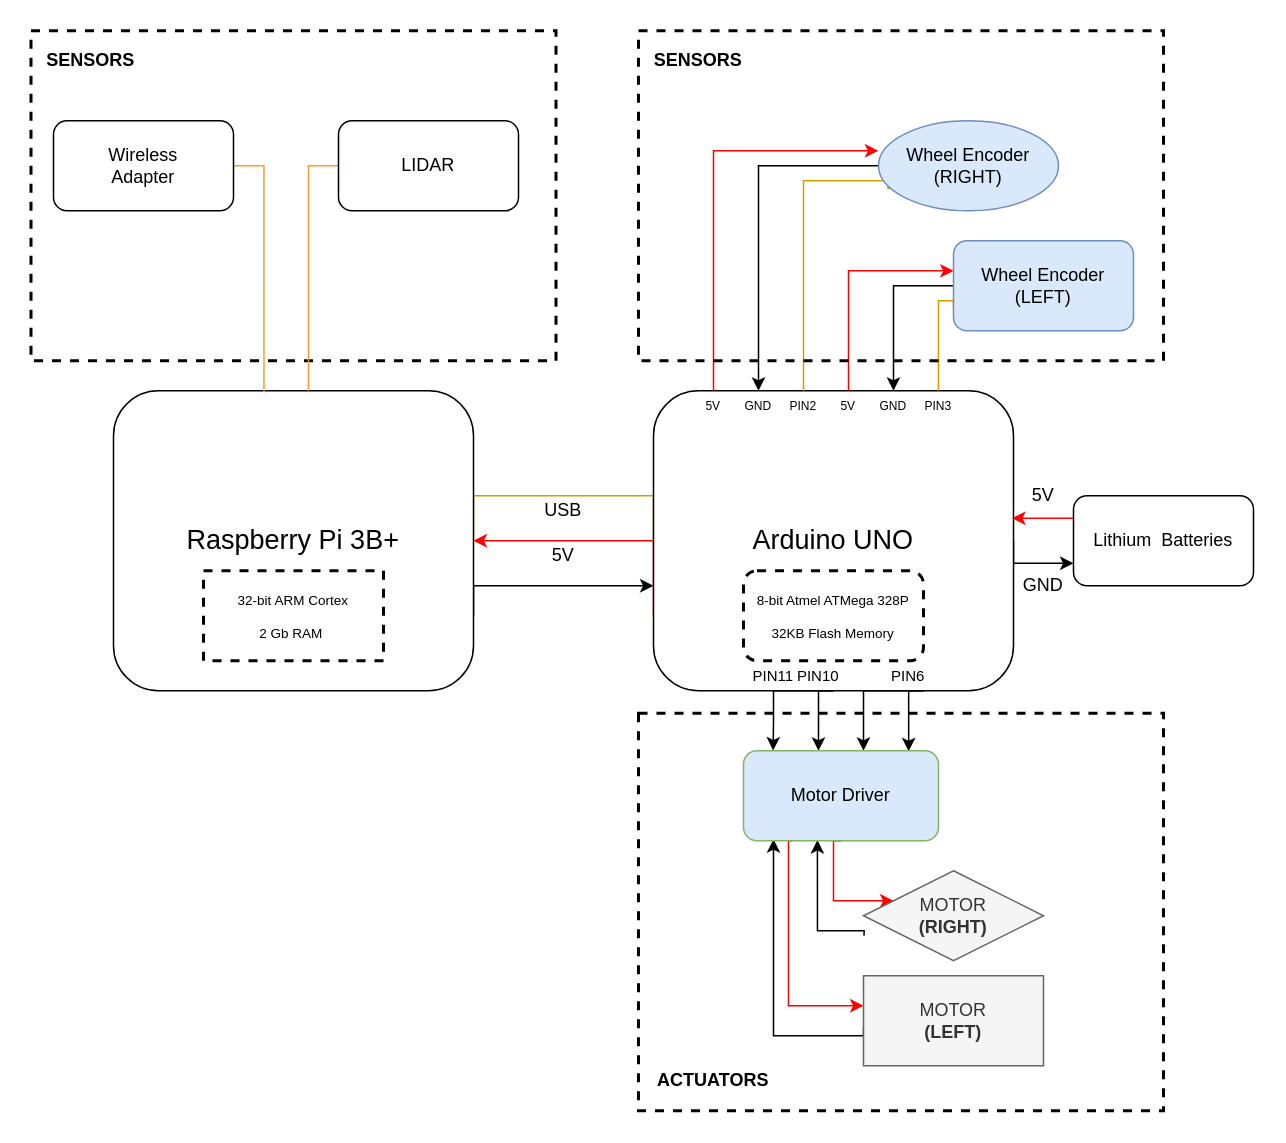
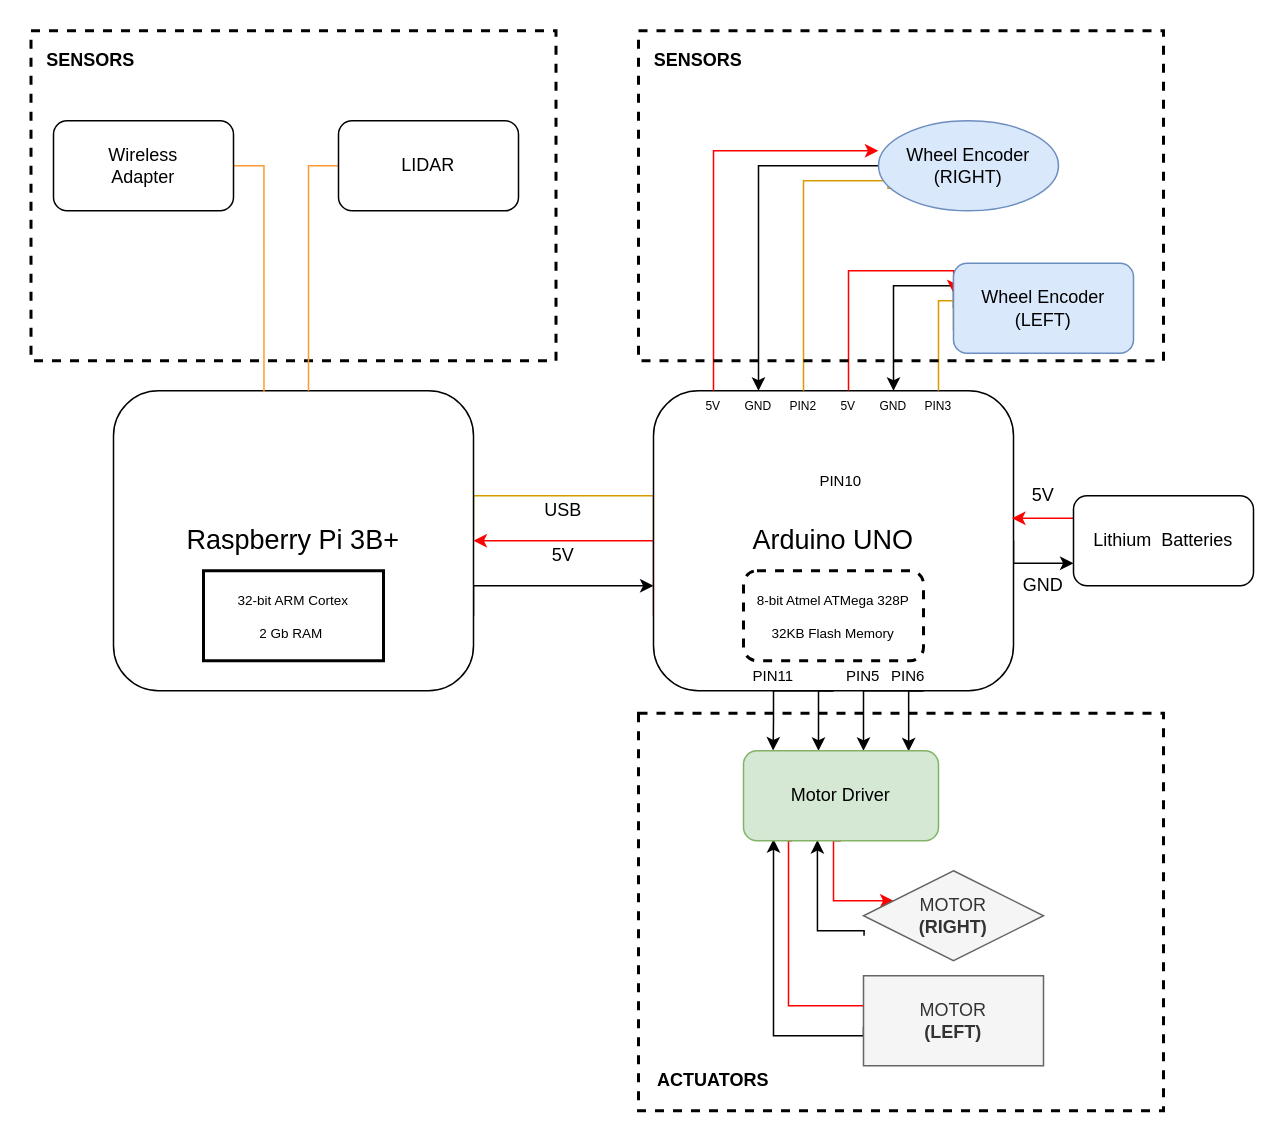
  <mxCell id="0" />
  <mxCell id="1" parent="0" />
  <mxCell id="2" value="" style="rounded=0;whiteSpace=wrap;html=1;fontSize=8;fillColor=none;dashed=1;strokeWidth=2;" vertex="1" parent="1"><mxGeometry x="425" y="475" width="350" height="265" as="geometry" /></mxCell>
  <mxCell id="3" value="" style="rounded=0;whiteSpace=wrap;html=1;fontSize=8;fillColor=none;dashed=1;strokeWidth=2;" vertex="1" parent="1"><mxGeometry x="20" y="20" width="350" height="220" as="geometry" /></mxCell>
  <mxCell id="4" style="edgeStyle=orthogonalEdgeStyle;rounded=0;orthogonalLoop=1;jettySize=auto;html=1;exitX=1;exitY=0.5;exitDx=0;exitDy=0;entryX=0;entryY=0.5;entryDx=0;entryDy=0;endArrow=none;endFill=0;fillColor=#ffe6cc;strokeColor=#d79b00;" parent="1" source="6" target="13" edge="1"><mxGeometry relative="1" as="geometry"><Array as="points"><mxPoint x="315" y="330" /><mxPoint x="435" y="330" /></Array></mxGeometry></mxCell>
  <mxCell id="5" style="edgeStyle=orthogonalEdgeStyle;rounded=0;orthogonalLoop=1;jettySize=auto;html=1;exitX=1;exitY=0.75;exitDx=0;exitDy=0;entryX=0;entryY=0.65;entryDx=0;entryDy=0;endArrow=classic;endFill=1;strokeColor=#000000;entryPerimeter=0;" parent="1" source="6" target="13" edge="1"><mxGeometry relative="1" as="geometry"><Array as="points"><mxPoint x="315" y="390" /></Array></mxGeometry></mxCell>
  <mxCell id="6" value="Raspberry Pi 3B+" style="rounded=1;whiteSpace=wrap;html=1;fontSize=18;" parent="1" vertex="1"><mxGeometry x="75" y="260" width="240" height="200" as="geometry" /></mxCell>
  <mxCell id="7" style="edgeStyle=orthogonalEdgeStyle;rounded=0;orthogonalLoop=1;jettySize=auto;html=1;exitX=0;exitY=0.75;exitDx=0;exitDy=0;endArrow=classic;endFill=1;fillColor=#f8cecc;strokeColor=#FF0000;" parent="1" source="13" edge="1"><mxGeometry relative="1" as="geometry"><mxPoint x="315" y="360" as="targetPoint" /><Array as="points"><mxPoint x="435" y="360" /><mxPoint x="315" y="360" /></Array></mxGeometry></mxCell>
  <mxCell id="8" style="edgeStyle=orthogonalEdgeStyle;rounded=0;orthogonalLoop=1;jettySize=auto;html=1;exitX=0.75;exitY=1;exitDx=0;exitDy=0;endArrow=classic;endFill=1;strokeColor=#000000;" parent="1" source="13" target="28" edge="1"><mxGeometry relative="1" as="geometry"><Array as="points"><mxPoint x="575" y="460" /></Array></mxGeometry></mxCell>
  <mxCell id="9" style="edgeStyle=orthogonalEdgeStyle;rounded=0;orthogonalLoop=1;jettySize=auto;html=1;exitX=0.5;exitY=1;exitDx=0;exitDy=0;startArrow=none;startFill=0;endArrow=classic;endFill=1;strokeColor=#000000;" parent="1" source="13" target="28" edge="1"><mxGeometry relative="1" as="geometry"><Array as="points"><mxPoint x="545" y="460" /></Array></mxGeometry></mxCell>
  <mxCell id="10" style="edgeStyle=orthogonalEdgeStyle;rounded=0;orthogonalLoop=1;jettySize=auto;html=1;exitX=0.5;exitY=1;exitDx=0;exitDy=0;entryX=0.152;entryY=-0.003;entryDx=0;entryDy=0;entryPerimeter=0;startArrow=none;startFill=0;endArrow=classic;endFill=1;strokeColor=#000000;" parent="1" source="13" target="28" edge="1"><mxGeometry relative="1" as="geometry"><Array as="points"><mxPoint x="515" y="460" /><mxPoint x="515" y="480" /></Array></mxGeometry></mxCell>
  <mxCell id="11" style="edgeStyle=orthogonalEdgeStyle;rounded=0;orthogonalLoop=1;jettySize=auto;html=1;exitX=0.75;exitY=1;exitDx=0;exitDy=0;entryX=0.847;entryY=0.006;entryDx=0;entryDy=0;entryPerimeter=0;" edge="1" parent="1" source="13" target="28"><mxGeometry relative="1" as="geometry"><Array as="points"><mxPoint x="605" y="460" /></Array></mxGeometry></mxCell>
  <mxCell id="12" style="edgeStyle=orthogonalEdgeStyle;rounded=0;orthogonalLoop=1;jettySize=auto;html=1;exitX=1;exitY=0.5;exitDx=0;exitDy=0;entryX=0;entryY=0.75;entryDx=0;entryDy=0;startArrow=none;startFill=0;endArrow=classic;endFill=1;strokeColor=#000000;fontSize=8;" edge="1" parent="1" source="13" target="47"><mxGeometry relative="1" as="geometry"><Array as="points"><mxPoint x="675" y="375" /></Array></mxGeometry></mxCell>
  <mxCell id="13" value="Arduino UNO" style="rounded=1;whiteSpace=wrap;html=1;fontSize=18;" parent="1" vertex="1"><mxGeometry x="435" y="260" width="240" height="200" as="geometry" /></mxCell>
  <mxCell id="14" style="edgeStyle=orthogonalEdgeStyle;rounded=0;orthogonalLoop=1;jettySize=auto;html=1;exitX=0;exitY=0.5;exitDx=0;exitDy=0;entryX=0.5;entryY=0;entryDx=0;entryDy=0;" parent="1" source="17" target="45" edge="1"><mxGeometry relative="1" as="geometry"><mxPoint x="605" y="260" as="targetPoint" /><Array as="points"><mxPoint x="595" y="190" /></Array></mxGeometry></mxCell>
  <mxCell id="15" style="edgeStyle=orthogonalEdgeStyle;rounded=0;orthogonalLoop=1;jettySize=auto;html=1;exitX=0.001;exitY=0.334;exitDx=0;exitDy=0;startArrow=classic;startFill=1;endArrow=none;endFill=0;strokeColor=#FF0000;exitPerimeter=0;entryX=0.5;entryY=0;entryDx=0;entryDy=0;" parent="1" source="17" target="43" edge="1"><mxGeometry relative="1" as="geometry"><Array as="points"><mxPoint x="565" y="180" /></Array><mxPoint x="585" y="260" as="targetPoint" /></mxGeometry></mxCell>
  <mxCell id="16" style="edgeStyle=orthogonalEdgeStyle;rounded=0;orthogonalLoop=1;jettySize=auto;html=1;exitX=0;exitY=0.75;exitDx=0;exitDy=0;startArrow=none;startFill=0;endArrow=none;endFill=0;strokeColor=#d79b00;fillColor=#ffe6cc;" parent="1" source="17" edge="1"><mxGeometry relative="1" as="geometry"><mxPoint x="625" y="260" as="targetPoint" /><Array as="points"><mxPoint x="635" y="200" /><mxPoint x="625" y="200" /></Array></mxGeometry></mxCell>
- <mxCell id="17" value="Wheel Encoder&lt;br&gt;(LEFT)" style="rounded=1;whiteSpace=wrap;html=1;fillColor=#dae8fc;strokeColor=#6c8ebf;" parent="1" vertex="1"><mxGeometry x="635" y="160" width="120" height="60" as="geometry" /></mxCell>
+ <mxCell id="17" value="Wheel Encoder&lt;br&gt;(LEFT)" style="rounded=1;whiteSpace=wrap;html=1;fillColor=#dae8fc;strokeColor=#6c8ebf;" parent="1" vertex="1"><mxGeometry x="635" y="175" width="120" height="60" as="geometry" /></mxCell>
  <mxCell id="18" style="edgeStyle=orthogonalEdgeStyle;rounded=0;orthogonalLoop=1;jettySize=auto;html=1;endArrow=classic;endFill=1;strokeColor=#000000;entryX=0.5;entryY=0;entryDx=0;entryDy=0;" parent="1" source="21" target="44" edge="1"><mxGeometry relative="1" as="geometry"><Array as="points"><mxPoint x="505" y="110" /></Array><mxPoint x="545" y="260" as="targetPoint" /></mxGeometry></mxCell>
  <mxCell id="19" style="edgeStyle=orthogonalEdgeStyle;rounded=0;orthogonalLoop=1;jettySize=auto;html=1;exitX=0;exitY=0.75;exitDx=0;exitDy=0;startArrow=none;startFill=0;endArrow=none;endFill=0;strokeColor=#d79b00;fillColor=#ffe6cc;entryX=0.5;entryY=0;entryDx=0;entryDy=0;" parent="1" source="21" target="41" edge="1"><mxGeometry relative="1" as="geometry"><Array as="points"><mxPoint x="595" y="125" /><mxPoint x="595" y="120" /><mxPoint x="535" y="120" /></Array><mxPoint x="565" y="260" as="targetPoint" /></mxGeometry></mxCell>
  <mxCell id="20" style="edgeStyle=orthogonalEdgeStyle;rounded=0;orthogonalLoop=1;jettySize=auto;html=1;exitX=-0.001;exitY=0.333;exitDx=0;exitDy=0;startArrow=classic;startFill=1;endArrow=none;endFill=0;strokeColor=#FF0000;exitPerimeter=0;" parent="1" source="21" target="13" edge="1"><mxGeometry relative="1" as="geometry"><Array as="points"><mxPoint x="475" y="100" /></Array></mxGeometry></mxCell>
  <mxCell id="21" value="Wheel Encoder&lt;br&gt;(RIGHT)" style="ellipse;whiteSpace=wrap;html=1;fillColor=#dae8fc;strokeColor=#6c8ebf;" parent="1" vertex="1"><mxGeometry x="585" y="80" width="120" height="60" as="geometry" /></mxCell>
  <mxCell id="22" style="edgeStyle=orthogonalEdgeStyle;rounded=0;orthogonalLoop=1;jettySize=auto;html=1;exitX=0;exitY=0.5;exitDx=0;exitDy=0;strokeColor=#FF9933;endArrow=none;endFill=0;" parent="1" source="23" edge="1"><mxGeometry relative="1" as="geometry"><mxPoint x="205" y="260" as="targetPoint" /><Array as="points"><mxPoint x="205" y="110" /><mxPoint x="205" y="260" /></Array></mxGeometry></mxCell>
  <mxCell id="23" value="LIDAR" style="rounded=1;whiteSpace=wrap;html=1;" parent="1" vertex="1"><mxGeometry x="225" y="80" width="120" height="60" as="geometry" /></mxCell>
  <mxCell id="24" style="edgeStyle=orthogonalEdgeStyle;rounded=0;orthogonalLoop=1;jettySize=auto;html=1;exitX=0.5;exitY=1;exitDx=0;exitDy=0;endArrow=classic;endFill=1;strokeColor=#FF0000;" parent="1" source="28" target="35" edge="1"><mxGeometry relative="1" as="geometry"><Array as="points"><mxPoint x="555" y="600" /></Array></mxGeometry></mxCell>
- <mxCell id="25" style="edgeStyle=orthogonalEdgeStyle;rounded=0;orthogonalLoop=1;jettySize=auto;html=1;exitX=0.25;exitY=1;exitDx=0;exitDy=0;endArrow=classic;endFill=1;strokeColor=#FF0000;" parent="1" source="28" target="34" edge="1"><mxGeometry relative="1" as="geometry"><Array as="points"><mxPoint x="525" y="670" /></Array></mxGeometry></mxCell>
+ <mxCell id="25" style="edgeStyle=orthogonalEdgeStyle;rounded=0;orthogonalLoop=1;jettySize=auto;html=1;exitX=0.25;exitY=1;exitDx=0;exitDy=0;endArrow=none;endFill=1;strokeColor=#FF0000;" parent="1" source="28" target="34" edge="1"><mxGeometry relative="1" as="geometry"><Array as="points"><mxPoint x="525" y="670" /></Array></mxGeometry></mxCell>
  <mxCell id="26" style="edgeStyle=orthogonalEdgeStyle;rounded=0;orthogonalLoop=1;jettySize=auto;html=1;entryX=0;entryY=0.568;entryDx=0;entryDy=0;endArrow=none;endFill=0;strokeColor=#000000;startArrow=classic;startFill=1;entryPerimeter=0;" parent="1" target="34" edge="1"><mxGeometry relative="1" as="geometry"><mxPoint x="515" y="559" as="sourcePoint" /><Array as="points"><mxPoint x="515" y="690" /><mxPoint x="575" y="690" /></Array></mxGeometry></mxCell>
  <mxCell id="27" style="edgeStyle=orthogonalEdgeStyle;rounded=0;orthogonalLoop=1;jettySize=auto;html=1;exitX=0.379;exitY=0.992;exitDx=0;exitDy=0;entryX=0.003;entryY=0.722;entryDx=0;entryDy=0;entryPerimeter=0;startArrow=classic;startFill=1;endArrow=none;endFill=0;strokeColor=#000000;exitPerimeter=0;" parent="1" source="28" target="35" edge="1"><mxGeometry relative="1" as="geometry"><Array as="points"><mxPoint x="544" y="620" /><mxPoint x="575" y="620" /></Array></mxGeometry></mxCell>
- <mxCell id="28" value="Motor Driver" style="rounded=1;whiteSpace=wrap;html=1;fillColor=#dae8fc;strokeColor=#82b366;" parent="1" vertex="1"><mxGeometry x="495" y="500" width="130" height="60" as="geometry" /></mxCell>
+ <mxCell id="28" value="Motor Driver" style="rounded=1;whiteSpace=wrap;html=1;fillColor=#d5e8d4;strokeColor=#82b366;" parent="1" vertex="1"><mxGeometry x="495" y="500" width="130" height="60" as="geometry" /></mxCell>
  <mxCell id="29" style="edgeStyle=orthogonalEdgeStyle;rounded=0;orthogonalLoop=1;jettySize=auto;html=1;exitX=1;exitY=0.5;exitDx=0;exitDy=0;entryX=0.418;entryY=0.005;entryDx=0;entryDy=0;entryPerimeter=0;strokeColor=#FF9933;endArrow=none;endFill=0;" parent="1" source="30" target="6" edge="1"><mxGeometry relative="1" as="geometry" /></mxCell>
  <mxCell id="30" value="Wireless&lt;br&gt;Adapter" style="rounded=1;whiteSpace=wrap;html=1;" parent="1" vertex="1"><mxGeometry x="35" y="80" width="120" height="60" as="geometry" /></mxCell>
  <mxCell id="31" value="5V" style="text;html=1;strokeColor=none;fillColor=none;align=center;verticalAlign=middle;whiteSpace=wrap;rounded=0;" parent="1" vertex="1"><mxGeometry x="355" y="360" width="40" height="20" as="geometry" /></mxCell>
  <mxCell id="32" value="GND" style="text;html=1;strokeColor=none;fillColor=none;align=center;verticalAlign=middle;whiteSpace=wrap;rounded=0;" parent="1" vertex="1"><mxGeometry x="675" y="380" width="40" height="20" as="geometry" /></mxCell>
  <mxCell id="33" value="USB" style="text;html=1;strokeColor=none;fillColor=none;align=center;verticalAlign=middle;whiteSpace=wrap;rounded=0;" parent="1" vertex="1"><mxGeometry x="355" y="330" width="40" height="20" as="geometry" /></mxCell>
  <mxCell id="34" value="MOTOR&lt;br&gt;&lt;b&gt;(LEFT)&lt;/b&gt;" style="whiteSpace=wrap;html=1;fillColor=#f5f5f5;strokeColor=#666666;fontColor=#333333;rounded=0;" parent="1" vertex="1"><mxGeometry x="575" y="650" width="120" height="60" as="geometry" /></mxCell>
  <mxCell id="35" value="MOTOR&lt;br&gt;&lt;b&gt;(RIGHT)&lt;/b&gt;" style="rhombus;whiteSpace=wrap;html=1;fillColor=#f5f5f5;strokeColor=#666666;fontColor=#333333;" parent="1" vertex="1"><mxGeometry x="575" y="580" width="120" height="60" as="geometry" /></mxCell>
+ <mxCell id="36" value="PIN5" style="text;html=1;strokeColor=none;fillColor=none;align=center;verticalAlign=middle;whiteSpace=wrap;rounded=0;fontSize=10;" vertex="1" parent="1"><mxGeometry x="565" y="440" width="20" height="20" as="geometry" /></mxCell>
  <mxCell id="37" value="PIN6" style="text;html=1;strokeColor=none;fillColor=none;align=center;verticalAlign=middle;whiteSpace=wrap;rounded=0;fontSize=10;" vertex="1" parent="1"><mxGeometry x="595" y="440" width="20" height="20" as="geometry" /></mxCell>
  <mxCell id="38" value="PIN11" style="text;html=1;strokeColor=none;fillColor=none;align=center;verticalAlign=middle;whiteSpace=wrap;rounded=0;fontSize=10;" vertex="1" parent="1"><mxGeometry x="505" y="440" width="20" height="20" as="geometry" /></mxCell>
- <mxCell id="39" value="PIN10" style="text;html=1;strokeColor=none;fillColor=none;align=center;verticalAlign=middle;whiteSpace=wrap;rounded=0;fontSize=10;" vertex="1" parent="1"><mxGeometry x="535" y="440" width="20" height="20" as="geometry" /></mxCell>
+ <mxCell id="39" value="PIN10" style="text;html=1;strokeColor=none;fillColor=none;align=center;verticalAlign=middle;whiteSpace=wrap;rounded=0;fontSize=10;" vertex="1" parent="1"><mxGeometry x="550" y="310" width="20" height="20" as="geometry" /></mxCell>
  <mxCell id="40" value="PIN3" style="text;html=1;strokeColor=none;fillColor=none;align=center;verticalAlign=middle;whiteSpace=wrap;rounded=0;fontSize=8;" vertex="1" parent="1"><mxGeometry x="615" y="260" width="20" height="20" as="geometry" /></mxCell>
  <mxCell id="41" value="PIN2" style="text;html=1;strokeColor=none;fillColor=none;align=center;verticalAlign=middle;whiteSpace=wrap;rounded=0;fontSize=8;" vertex="1" parent="1"><mxGeometry x="525" y="260" width="20" height="20" as="geometry" /></mxCell>
  <mxCell id="42" value="5V" style="text;html=1;strokeColor=none;fillColor=none;align=center;verticalAlign=middle;whiteSpace=wrap;rounded=0;fontSize=8;" vertex="1" parent="1"><mxGeometry x="465" y="260" width="20" height="20" as="geometry" /></mxCell>
  <mxCell id="43" value="5V" style="text;html=1;strokeColor=none;fillColor=none;align=center;verticalAlign=middle;whiteSpace=wrap;rounded=0;fontSize=8;" vertex="1" parent="1"><mxGeometry x="555" y="260" width="20" height="20" as="geometry" /></mxCell>
  <mxCell id="44" value="GND" style="text;html=1;strokeColor=none;fillColor=none;align=center;verticalAlign=middle;whiteSpace=wrap;rounded=0;fontSize=8;" vertex="1" parent="1"><mxGeometry x="495" y="260" width="20" height="20" as="geometry" /></mxCell>
  <mxCell id="45" value="GND" style="text;html=1;strokeColor=none;fillColor=none;align=center;verticalAlign=middle;whiteSpace=wrap;rounded=0;fontSize=8;" vertex="1" parent="1"><mxGeometry x="585" y="260" width="20" height="20" as="geometry" /></mxCell>
  <mxCell id="46" style="edgeStyle=orthogonalEdgeStyle;rounded=0;orthogonalLoop=1;jettySize=auto;html=1;exitX=0;exitY=0.25;exitDx=0;exitDy=0;entryX=0.996;entryY=0.425;entryDx=0;entryDy=0;entryPerimeter=0;startArrow=none;startFill=0;endArrow=classic;endFill=1;strokeColor=#FF0000;fontSize=8;" edge="1" parent="1" source="47" target="13"><mxGeometry relative="1" as="geometry" /></mxCell>
  <mxCell id="47" value="&lt;font style=&quot;font-size: 12px&quot;&gt;Lithium &amp;nbsp;Batteries&lt;/font&gt;" style="rounded=1;whiteSpace=wrap;html=1;fontSize=8;" vertex="1" parent="1"><mxGeometry x="715" y="330" width="120" height="60" as="geometry" /></mxCell>
  <mxCell id="48" value="5V" style="text;html=1;strokeColor=none;fillColor=none;align=center;verticalAlign=middle;whiteSpace=wrap;rounded=0;" vertex="1" parent="1"><mxGeometry x="675" y="320" width="40" height="20" as="geometry" /></mxCell>
  <mxCell id="49" value="" style="rounded=0;whiteSpace=wrap;html=1;fontSize=8;fillColor=none;dashed=1;strokeWidth=2;" vertex="1" parent="1"><mxGeometry x="425" y="20" width="350" height="220" as="geometry" /></mxCell>
  <mxCell id="50" value="&lt;font style=&quot;font-size: 12px&quot;&gt;&lt;b&gt;SENSORS&lt;/b&gt;&lt;/font&gt;" style="text;html=1;strokeColor=none;fillColor=none;align=center;verticalAlign=middle;whiteSpace=wrap;rounded=0;dashed=1;fontSize=8;" vertex="1" parent="1"><mxGeometry x="445" y="30" width="40" height="20" as="geometry" /></mxCell>
  <mxCell id="51" value="&lt;font style=&quot;font-size: 12px&quot;&gt;&lt;b&gt;SENSORS&lt;/b&gt;&lt;/font&gt;" style="text;html=1;strokeColor=none;fillColor=none;align=center;verticalAlign=middle;whiteSpace=wrap;rounded=0;dashed=1;fontSize=8;" vertex="1" parent="1"><mxGeometry x="40" y="30" width="40" height="20" as="geometry" /></mxCell>
  <mxCell id="52" value="&lt;font style=&quot;font-size: 9px&quot;&gt;8-bit Atmel ATMega 328P&lt;br&gt;32KB Flash Memory&lt;br&gt;&lt;/font&gt;" style="whiteSpace=wrap;html=1;dashed=1;strokeWidth=2;fillColor=none;fontSize=18;verticalAlign=top;rounded=1;" vertex="1" parent="1"><mxGeometry x="495" y="380" width="120" height="60" as="geometry" /></mxCell>
- <mxCell id="53" value="&lt;font style=&quot;font-size: 9px&quot;&gt;32-bit ARM Cortex&lt;br&gt;2 Gb RAM&amp;nbsp;&lt;br&gt;&lt;/font&gt;" style="rounded=0;whiteSpace=wrap;html=1;dashed=1;strokeWidth=2;fillColor=none;fontSize=18;verticalAlign=top;" vertex="1" parent="1"><mxGeometry x="135" y="380" width="120" height="60" as="geometry" /></mxCell>
+ <mxCell id="53" value="&lt;font style=&quot;font-size: 9px&quot;&gt;32-bit ARM Cortex&lt;br&gt;2 Gb RAM&amp;nbsp;&lt;br&gt;&lt;/font&gt;" style="rounded=0;whiteSpace=wrap;html=1;dashed=0;strokeWidth=2;fillColor=none;fontSize=18;verticalAlign=top;" vertex="1" parent="1"><mxGeometry x="135" y="380" width="120" height="60" as="geometry" /></mxCell>
  <mxCell id="54" value="&lt;font style=&quot;font-size: 12px&quot;&gt;&lt;b&gt;ACTUATORS&lt;br&gt;&lt;/b&gt;&lt;/font&gt;" style="text;html=1;strokeColor=none;fillColor=none;align=center;verticalAlign=middle;whiteSpace=wrap;rounded=0;dashed=1;fontSize=8;" vertex="1" parent="1"><mxGeometry x="455" y="710" width="40" height="20" as="geometry" /></mxCell>
